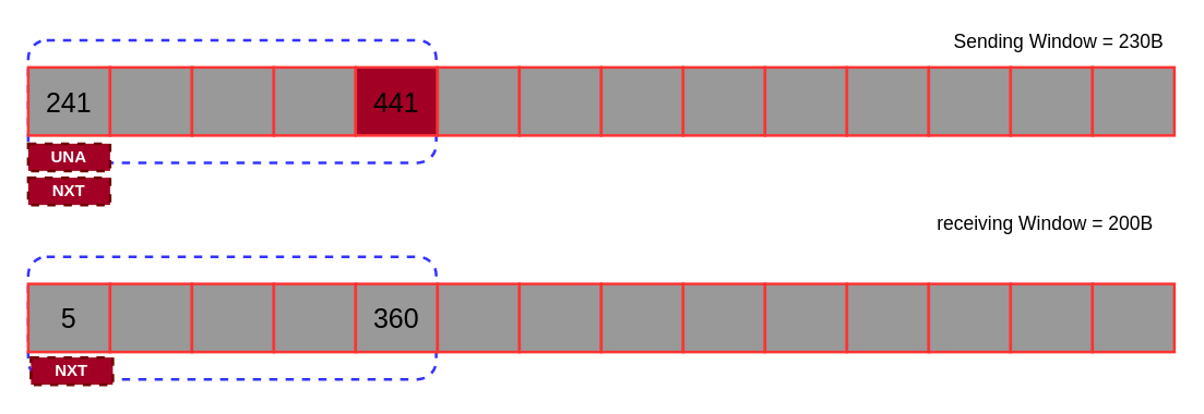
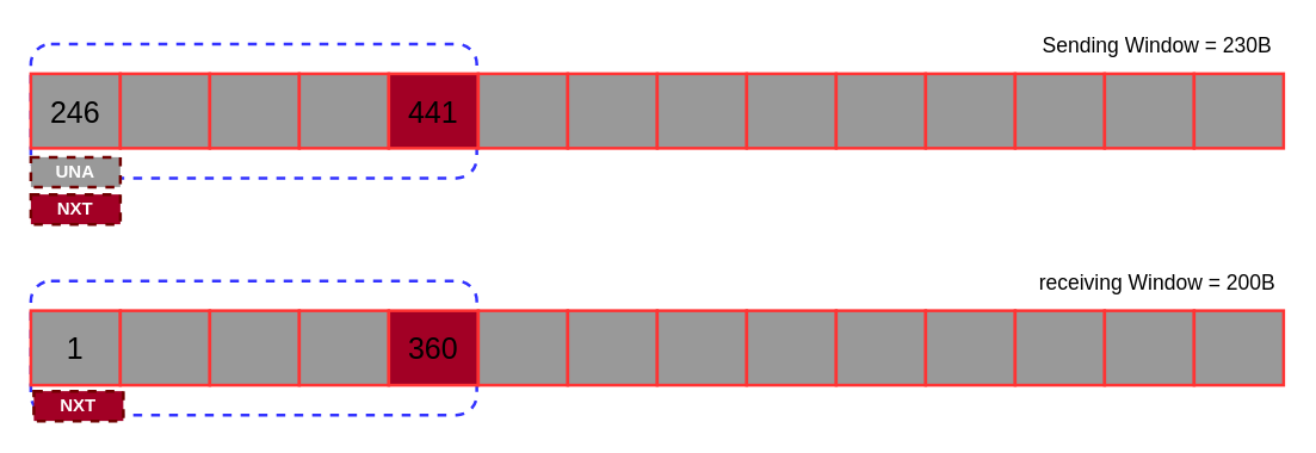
  <mxCell id="0" />
  <mxCell id="1" parent="0" />
  <mxCell id="2" value="" style="rounded=1;whiteSpace=wrap;html=1;strokeColor=#3333FF;strokeWidth=2;fillColor=none;dashed=1;" vertex="1" parent="1"><mxGeometry x="20" y="29" width="299" height="90" as="geometry" /></mxCell>
  <mxCell id="3" value="" style="rounded=1;whiteSpace=wrap;html=1;strokeColor=#3333FF;strokeWidth=2;fillColor=none;dashed=1;" vertex="1" parent="1"><mxGeometry x="20" y="188" width="299" height="90" as="geometry" /></mxCell>
- <mxCell id="4" value="&lt;font style=&quot;font-size: 20px&quot;&gt;241&lt;/font&gt;" style="rounded=0;whiteSpace=wrap;html=1;strokeColor=#FF3333;fillColor=#999999;strokeWidth=2;" vertex="1" parent="1"><mxGeometry x="20" y="49" width="60" height="50" as="geometry" /></mxCell>
+ <mxCell id="4" value="&lt;font style=&quot;font-size: 20px&quot;&gt;246&lt;/font&gt;" style="rounded=0;whiteSpace=wrap;html=1;strokeColor=#FF3333;fillColor=#999999;strokeWidth=2;" vertex="1" parent="1"><mxGeometry x="20" y="49" width="60" height="50" as="geometry" /></mxCell>
  <mxCell id="5" value="" style="rounded=0;whiteSpace=wrap;html=1;strokeColor=#FF3333;fillColor=#999999;strokeWidth=2;" vertex="1" parent="1"><mxGeometry x="80" y="49" width="60" height="50" as="geometry" /></mxCell>
  <mxCell id="6" value="" style="rounded=0;whiteSpace=wrap;html=1;strokeColor=#FF3333;fillColor=#999999;strokeWidth=2;" vertex="1" parent="1"><mxGeometry x="140" y="49" width="60" height="50" as="geometry" /></mxCell>
  <mxCell id="7" value="" style="rounded=0;whiteSpace=wrap;html=1;strokeColor=#FF3333;fillColor=#999999;strokeWidth=2;" vertex="1" parent="1"><mxGeometry x="200" y="49" width="60" height="50" as="geometry" /></mxCell>
  <mxCell id="8" value="&lt;font style=&quot;font-size: 20px&quot;&gt;441&lt;/font&gt;" style="rounded=0;whiteSpace=wrap;html=1;strokeColor=#FF3333;fillColor=#a20025;strokeWidth=2;" vertex="1" parent="1"><mxGeometry x="260" y="49" width="60" height="50" as="geometry" /></mxCell>
  <mxCell id="9" value="" style="rounded=0;whiteSpace=wrap;html=1;strokeColor=#FF3333;fillColor=#999999;strokeWidth=2;" vertex="1" parent="1"><mxGeometry x="320" y="49" width="60" height="50" as="geometry" /></mxCell>
  <mxCell id="10" value="" style="rounded=0;whiteSpace=wrap;html=1;strokeColor=#FF3333;fillColor=#999999;strokeWidth=2;" vertex="1" parent="1"><mxGeometry x="380" y="49" width="60" height="50" as="geometry" /></mxCell>
  <mxCell id="11" value="" style="rounded=0;whiteSpace=wrap;html=1;strokeColor=#FF3333;fillColor=#999999;strokeWidth=2;" vertex="1" parent="1"><mxGeometry x="440" y="49" width="60" height="50" as="geometry" /></mxCell>
  <mxCell id="12" value="" style="rounded=0;whiteSpace=wrap;html=1;strokeColor=#FF3333;fillColor=#999999;strokeWidth=2;" vertex="1" parent="1"><mxGeometry x="500" y="49" width="60" height="50" as="geometry" /></mxCell>
  <mxCell id="13" value="" style="rounded=0;whiteSpace=wrap;html=1;strokeColor=#FF3333;fillColor=#999999;strokeWidth=2;" vertex="1" parent="1"><mxGeometry x="560" y="49" width="60" height="50" as="geometry" /></mxCell>
  <mxCell id="14" value="" style="rounded=0;whiteSpace=wrap;html=1;strokeColor=#FF3333;fillColor=#999999;strokeWidth=2;" vertex="1" parent="1"><mxGeometry x="620" y="49" width="60" height="50" as="geometry" /></mxCell>
  <mxCell id="15" value="" style="rounded=0;whiteSpace=wrap;html=1;strokeColor=#FF3333;fillColor=#999999;strokeWidth=2;" vertex="1" parent="1"><mxGeometry x="680" y="49" width="60" height="50" as="geometry" /></mxCell>
  <mxCell id="16" value="&lt;font style=&quot;font-size: 14px&quot;&gt;Sending Window = 230B&lt;/font&gt;" style="text;html=1;align=center;verticalAlign=middle;resizable=0;points=[];autosize=1;" vertex="1" parent="1"><mxGeometry x="690" y="20" width="170" height="20" as="geometry" /></mxCell>
  <mxCell id="17" value="" style="rounded=0;whiteSpace=wrap;html=1;strokeColor=#FF3333;fillColor=#999999;strokeWidth=2;" vertex="1" parent="1"><mxGeometry x="740" y="49" width="60" height="50" as="geometry" /></mxCell>
  <mxCell id="18" value="" style="rounded=0;whiteSpace=wrap;html=1;strokeColor=#FF3333;fillColor=#999999;strokeWidth=2;" vertex="1" parent="1"><mxGeometry x="800" y="49" width="60" height="50" as="geometry" /></mxCell>
- <mxCell id="19" value="&lt;font style=&quot;font-size: 20px&quot;&gt;5&lt;/font&gt;" style="rounded=0;whiteSpace=wrap;html=1;strokeColor=#FF3333;fillColor=#999999;strokeWidth=2;" vertex="1" parent="1"><mxGeometry x="20" y="208" width="60" height="50" as="geometry" /></mxCell>
+ <mxCell id="19" value="&lt;font style=&quot;font-size: 20px&quot;&gt;1&lt;/font&gt;" style="rounded=0;whiteSpace=wrap;html=1;strokeColor=#FF3333;fillColor=#999999;strokeWidth=2;" vertex="1" parent="1"><mxGeometry x="20" y="208" width="60" height="50" as="geometry" /></mxCell>
  <mxCell id="20" value="" style="rounded=0;whiteSpace=wrap;html=1;strokeColor=#FF3333;fillColor=#999999;strokeWidth=2;" vertex="1" parent="1"><mxGeometry x="80" y="208" width="60" height="50" as="geometry" /></mxCell>
  <mxCell id="21" value="" style="rounded=0;whiteSpace=wrap;html=1;strokeColor=#FF3333;fillColor=#999999;strokeWidth=2;" vertex="1" parent="1"><mxGeometry x="140" y="208" width="60" height="50" as="geometry" /></mxCell>
  <mxCell id="22" value="" style="rounded=0;whiteSpace=wrap;html=1;strokeColor=#FF3333;fillColor=#999999;strokeWidth=2;" vertex="1" parent="1"><mxGeometry x="200" y="208" width="60" height="50" as="geometry" /></mxCell>
- <mxCell id="23" value="&lt;font style=&quot;font-size: 20px&quot;&gt;360&lt;/font&gt;" style="rounded=0;whiteSpace=wrap;html=1;strokeColor=#FF3333;fillColor=#999999;strokeWidth=2;" vertex="1" parent="1"><mxGeometry x="260" y="208" width="60" height="50" as="geometry" /></mxCell>
+ <mxCell id="23" value="&lt;font style=&quot;font-size: 20px&quot;&gt;360&lt;/font&gt;" style="rounded=0;whiteSpace=wrap;html=1;strokeColor=#FF3333;fillColor=#a20025;strokeWidth=2;" vertex="1" parent="1"><mxGeometry x="260" y="208" width="60" height="50" as="geometry" /></mxCell>
  <mxCell id="24" value="" style="rounded=0;whiteSpace=wrap;html=1;strokeColor=#FF3333;fillColor=#999999;strokeWidth=2;" vertex="1" parent="1"><mxGeometry x="320" y="208" width="60" height="50" as="geometry" /></mxCell>
  <mxCell id="25" value="" style="rounded=0;whiteSpace=wrap;html=1;strokeColor=#FF3333;fillColor=#999999;strokeWidth=2;" vertex="1" parent="1"><mxGeometry x="380" y="208" width="60" height="50" as="geometry" /></mxCell>
  <mxCell id="26" value="" style="rounded=0;whiteSpace=wrap;html=1;strokeColor=#FF3333;fillColor=#999999;strokeWidth=2;" vertex="1" parent="1"><mxGeometry x="440" y="208" width="60" height="50" as="geometry" /></mxCell>
  <mxCell id="27" value="" style="rounded=0;whiteSpace=wrap;html=1;strokeColor=#FF3333;fillColor=#999999;strokeWidth=2;" vertex="1" parent="1"><mxGeometry x="500" y="208" width="60" height="50" as="geometry" /></mxCell>
  <mxCell id="28" value="" style="rounded=0;whiteSpace=wrap;html=1;strokeColor=#FF3333;fillColor=#999999;strokeWidth=2;" vertex="1" parent="1"><mxGeometry x="560" y="208" width="60" height="50" as="geometry" /></mxCell>
  <mxCell id="29" value="" style="rounded=0;whiteSpace=wrap;html=1;strokeColor=#FF3333;fillColor=#999999;strokeWidth=2;" vertex="1" parent="1"><mxGeometry x="620" y="208" width="60" height="50" as="geometry" /></mxCell>
  <mxCell id="30" value="" style="rounded=0;whiteSpace=wrap;html=1;strokeColor=#FF3333;fillColor=#999999;strokeWidth=2;" vertex="1" parent="1"><mxGeometry x="680" y="208" width="60" height="50" as="geometry" /></mxCell>
- <mxCell id="31" value="&lt;font style=&quot;font-size: 14px&quot;&gt;receiving Window = 200B&lt;/font&gt;" style="text;html=1;align=center;verticalAlign=middle;resizable=0;points=[];autosize=1;" vertex="1" parent="1"><mxGeometry x="680" y="154" width="170" height="20" as="geometry" /></mxCell>
+ <mxCell id="31" value="&lt;font style=&quot;font-size: 14px&quot;&gt;receiving Window = 200B&lt;/font&gt;" style="text;html=1;align=center;verticalAlign=middle;resizable=0;points=[];autosize=1;" vertex="1" parent="1"><mxGeometry x="690" y="179" width="170" height="20" as="geometry" /></mxCell>
  <mxCell id="32" value="" style="rounded=0;whiteSpace=wrap;html=1;strokeColor=#FF3333;fillColor=#999999;strokeWidth=2;" vertex="1" parent="1"><mxGeometry x="740" y="208" width="60" height="50" as="geometry" /></mxCell>
  <mxCell id="33" value="" style="rounded=0;whiteSpace=wrap;html=1;strokeColor=#FF3333;fillColor=#999999;strokeWidth=2;" vertex="1" parent="1"><mxGeometry x="800" y="208" width="60" height="50" as="geometry" /></mxCell>
- <mxCell id="34" value="&lt;b&gt;UNA&lt;/b&gt;" style="rounded=0;whiteSpace=wrap;html=1;dashed=1;strokeColor=#6F0000;strokeWidth=2;fillColor=#a20025;fontColor=#ffffff;" vertex="1" parent="1"><mxGeometry x="20" y="105" width="60" height="20" as="geometry" /></mxCell>
+ <mxCell id="34" value="&lt;b&gt;UNA&lt;/b&gt;" style="rounded=0;whiteSpace=wrap;html=1;dashed=1;strokeColor=#6F0000;strokeWidth=2;fillColor=#999999;fontColor=#ffffff;" vertex="1" parent="1"><mxGeometry x="20" y="105" width="60" height="20" as="geometry" /></mxCell>
  <mxCell id="35" value="&lt;b&gt;NXT&lt;/b&gt;" style="rounded=0;whiteSpace=wrap;html=1;dashed=1;strokeColor=#6F0000;strokeWidth=2;fillColor=#a20025;fontColor=#ffffff;" vertex="1" parent="1"><mxGeometry x="20" y="130" width="60" height="20" as="geometry" /></mxCell>
  <mxCell id="36" value="&lt;b&gt;NXT&lt;/b&gt;" style="rounded=0;whiteSpace=wrap;html=1;dashed=1;strokeColor=#6F0000;strokeWidth=2;fillColor=#a20025;fontColor=#ffffff;" vertex="1" parent="1"><mxGeometry x="22" y="262" width="60" height="20" as="geometry" /></mxCell>
